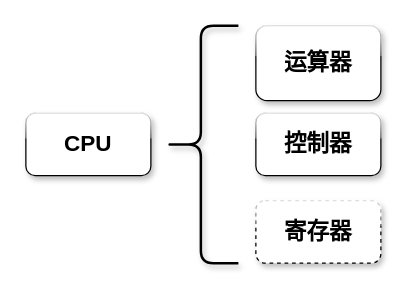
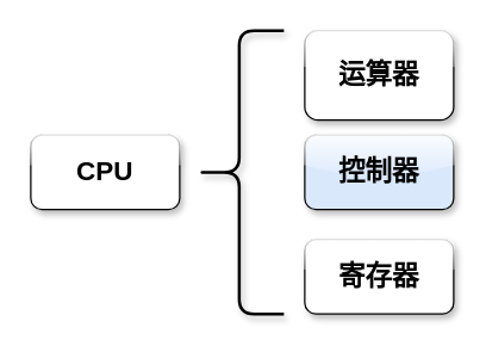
  <mxCell id="0" />
  <mxCell id="1" parent="0" />
  <mxCell id="2" value="CPU" style="rounded=1;whiteSpace=wrap;html=1;glass=1;shadow=1;fontStyle=1;fontSize=18;" vertex="1" parent="1"><mxGeometry x="20" y="90" width="100" height="50" as="geometry" /></mxCell>
  <mxCell id="3" value="运算器" style="rounded=1;whiteSpace=wrap;html=1;glass=1;shadow=1;fontStyle=1;fontSize=18;" vertex="1" parent="1"><mxGeometry x="204" y="20" width="100" height="60" as="geometry" /></mxCell>
- <mxCell id="4" value="控制器" style="rounded=1;whiteSpace=wrap;html=1;glass=1;shadow=1;fontStyle=1;fontSize=18;" vertex="1" parent="1"><mxGeometry x="204" y="90" width="100" height="50" as="geometry" /></mxCell>
- <mxCell id="5" value="寄存器" style="rounded=1;whiteSpace=wrap;html=1;glass=1;shadow=1;fontStyle=1;fontSize=18;dashed=1;" vertex="1" parent="1"><mxGeometry x="204" y="160" width="100" height="50" as="geometry" /></mxCell>
+ <mxCell id="4" value="控制器" style="rounded=1;whiteSpace=wrap;html=1;glass=1;shadow=1;fontStyle=1;fontSize=18;fillColor=#dae8fc;" vertex="1" parent="1"><mxGeometry x="204" y="90" width="100" height="50" as="geometry" /></mxCell>
+ <mxCell id="5" value="寄存器" style="rounded=1;whiteSpace=wrap;html=1;glass=1;shadow=1;fontStyle=1;fontSize=18;" vertex="1" parent="1"><mxGeometry x="204" y="160" width="100" height="50" as="geometry" /></mxCell>
  <mxCell id="6" value="" style="shape=curlyBracket;whiteSpace=wrap;html=1;rounded=1;shadow=1;glass=1;fontSize=18;strokeWidth=2;" vertex="1" parent="1"><mxGeometry x="130" y="20" width="60" height="190" as="geometry" /></mxCell>
